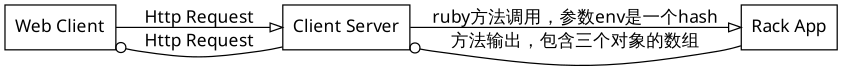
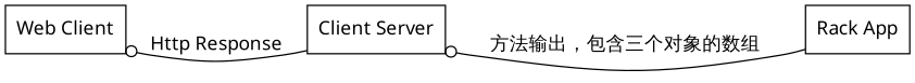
  digraph {
    rankdir=LR
    node [fontname=FangSong shape=box]
    edge [arrowhead=onormal fontname=FangSong]
    n1 [label="Web Client"]
    n2 [label="Client Server"]
    n3 [label="Rack App"]
-   n1 -> n2 [label="Http Request"]
-   n2 -> n1 [arrowhead=odot label="Http Request"]
-   n2 -> n3 [label="ruby方法调用，参数env是一个hash"]
+   n2 -> n1 [arrowhead=odot label="Http Response"]
    n3 -> n2 [arrowhead=odot label="方法输出，包含三个对象的数组"]
  }
